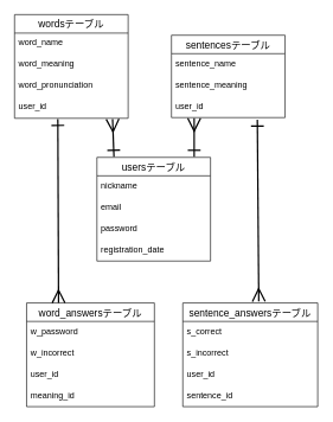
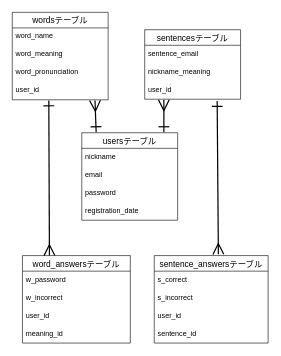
  <mxCell id="0" />
  <mxCell id="1" parent="0" />
  <mxCell id="2" value="usersテーブル" style="swimlane;fontStyle=0;childLayout=stackLayout;horizontal=1;startSize=26;horizontalStack=0;resizeParent=1;resizeParentMax=0;resizeLast=0;collapsible=1;marginBottom=0;align=center;fontSize=14;" parent="1" vertex="1"><mxGeometry x="136" y="221" width="160" height="146" as="geometry" /></mxCell>
  <mxCell id="3" value="nickname" style="text;strokeColor=none;fillColor=none;spacingLeft=4;spacingRight=4;overflow=hidden;rotatable=0;points=[[0,0.5],[1,0.5]];portConstraint=eastwest;fontSize=12;" parent="2" vertex="1"><mxGeometry y="26" width="160" height="30" as="geometry" /></mxCell>
  <mxCell id="4" value="email" style="text;strokeColor=none;fillColor=none;spacingLeft=4;spacingRight=4;overflow=hidden;rotatable=0;points=[[0,0.5],[1,0.5]];portConstraint=eastwest;fontSize=12;" parent="2" vertex="1"><mxGeometry y="56" width="160" height="30" as="geometry" /></mxCell>
  <mxCell id="5" value="password" style="text;strokeColor=none;fillColor=none;spacingLeft=4;spacingRight=4;overflow=hidden;rotatable=0;points=[[0,0.5],[1,0.5]];portConstraint=eastwest;fontSize=12;" parent="2" vertex="1"><mxGeometry y="86" width="160" height="30" as="geometry" /></mxCell>
  <mxCell id="6" value="registration_date" style="text;strokeColor=none;fillColor=none;spacingLeft=4;spacingRight=4;overflow=hidden;rotatable=0;points=[[0,0.5],[1,0.5]];portConstraint=eastwest;fontSize=12;" parent="2" vertex="1"><mxGeometry y="116" width="160" height="30" as="geometry" /></mxCell>
  <mxCell id="7" value="word_answersテーブル" style="swimlane;fontStyle=0;childLayout=stackLayout;horizontal=1;startSize=26;horizontalStack=0;resizeParent=1;resizeParentMax=0;resizeLast=0;collapsible=1;marginBottom=0;align=center;fontSize=14;" parent="1" vertex="1"><mxGeometry x="37" y="426" width="180" height="146" as="geometry" /></mxCell>
  <mxCell id="8" value="w_password" style="text;strokeColor=none;fillColor=none;spacingLeft=4;spacingRight=4;overflow=hidden;rotatable=0;points=[[0,0.5],[1,0.5]];portConstraint=eastwest;fontSize=12;" parent="7" vertex="1"><mxGeometry y="26" width="180" height="30" as="geometry" /></mxCell>
  <mxCell id="9" value="w_incorrect" style="text;strokeColor=none;fillColor=none;spacingLeft=4;spacingRight=4;overflow=hidden;rotatable=0;points=[[0,0.5],[1,0.5]];portConstraint=eastwest;fontSize=12;" parent="7" vertex="1"><mxGeometry y="56" width="180" height="30" as="geometry" /></mxCell>
  <mxCell id="10" value="user_id" style="text;strokeColor=none;fillColor=none;spacingLeft=4;spacingRight=4;overflow=hidden;rotatable=0;points=[[0,0.5],[1,0.5]];portConstraint=eastwest;fontSize=12;" parent="7" vertex="1"><mxGeometry y="86" width="180" height="30" as="geometry" /></mxCell>
  <mxCell id="11" value="meaning_id" style="text;strokeColor=none;fillColor=none;spacingLeft=4;spacingRight=4;overflow=hidden;rotatable=0;points=[[0,0.5],[1,0.5]];portConstraint=eastwest;fontSize=12;" vertex="1" parent="7"><mxGeometry y="116" width="180" height="30" as="geometry" /></mxCell>
  <mxCell id="12" value="wordsテーブル" style="swimlane;fontStyle=0;childLayout=stackLayout;horizontal=1;startSize=26;horizontalStack=0;resizeParent=1;resizeParentMax=0;resizeLast=0;collapsible=1;marginBottom=0;align=center;fontSize=14;" parent="1" vertex="1"><mxGeometry x="20" y="20" width="160" height="146" as="geometry" /></mxCell>
  <mxCell id="13" value="word_name" style="text;strokeColor=none;fillColor=none;spacingLeft=4;spacingRight=4;overflow=hidden;rotatable=0;points=[[0,0.5],[1,0.5]];portConstraint=eastwest;fontSize=12;" parent="12" vertex="1"><mxGeometry y="26" width="160" height="30" as="geometry" /></mxCell>
  <mxCell id="14" value="word_meaning" style="text;strokeColor=none;fillColor=none;spacingLeft=4;spacingRight=4;overflow=hidden;rotatable=0;points=[[0,0.5],[1,0.5]];portConstraint=eastwest;fontSize=12;" parent="12" vertex="1"><mxGeometry y="56" width="160" height="30" as="geometry" /></mxCell>
  <mxCell id="15" value="word_pronunciation" style="text;strokeColor=none;fillColor=none;spacingLeft=4;spacingRight=4;overflow=hidden;rotatable=0;points=[[0,0.5],[1,0.5]];portConstraint=eastwest;fontSize=12;" vertex="1" parent="12"><mxGeometry y="86" width="160" height="30" as="geometry" /></mxCell>
  <mxCell id="16" value="user_id" style="text;strokeColor=none;fillColor=none;spacingLeft=4;spacingRight=4;overflow=hidden;rotatable=0;points=[[0,0.5],[1,0.5]];portConstraint=eastwest;fontSize=12;" parent="12" vertex="1"><mxGeometry y="116" width="160" height="30" as="geometry" /></mxCell>
  <mxCell id="17" value="sentencesテーブル" style="swimlane;fontStyle=0;childLayout=stackLayout;horizontal=1;startSize=26;horizontalStack=0;resizeParent=1;resizeParentMax=0;resizeLast=0;collapsible=1;marginBottom=0;align=center;fontSize=14;" parent="1" vertex="1"><mxGeometry x="241" y="49" width="160" height="116" as="geometry" /></mxCell>
- <mxCell id="18" value="sentence_name" style="text;strokeColor=none;fillColor=none;spacingLeft=4;spacingRight=4;overflow=hidden;rotatable=0;points=[[0,0.5],[1,0.5]];portConstraint=eastwest;fontSize=12;" parent="17" vertex="1"><mxGeometry y="26" width="160" height="30" as="geometry" /></mxCell>
- <mxCell id="19" value="sentence_meaning" style="text;strokeColor=none;fillColor=none;spacingLeft=4;spacingRight=4;overflow=hidden;rotatable=0;points=[[0,0.5],[1,0.5]];portConstraint=eastwest;fontSize=12;" parent="17" vertex="1"><mxGeometry y="56" width="160" height="30" as="geometry" /></mxCell>
+ <mxCell id="18" value="sentence_email" style="text;strokeColor=none;fillColor=none;spacingLeft=4;spacingRight=4;overflow=hidden;rotatable=0;points=[[0,0.5],[1,0.5]];portConstraint=eastwest;fontSize=12;" parent="17" vertex="1"><mxGeometry y="26" width="160" height="30" as="geometry" /></mxCell>
+ <mxCell id="19" value="nickname_meaning" style="text;strokeColor=none;fillColor=none;spacingLeft=4;spacingRight=4;overflow=hidden;rotatable=0;points=[[0,0.5],[1,0.5]];portConstraint=eastwest;fontSize=12;" parent="17" vertex="1"><mxGeometry y="56" width="160" height="30" as="geometry" /></mxCell>
  <mxCell id="20" value="user_id" style="text;strokeColor=none;fillColor=none;spacingLeft=4;spacingRight=4;overflow=hidden;rotatable=0;points=[[0,0.5],[1,0.5]];portConstraint=eastwest;fontSize=12;" vertex="1" parent="17"><mxGeometry y="86" width="160" height="30" as="geometry" /></mxCell>
  <mxCell id="21" style="edgeStyle=none;html=1;exitX=0.15;exitY=-0.007;exitDx=0;exitDy=0;startArrow=ERone;startFill=0;endArrow=ERmany;endFill=0;strokeWidth=2;endSize=15;startSize=15;entryX=0.863;entryY=1.033;entryDx=0;entryDy=0;entryPerimeter=0;exitPerimeter=0;" parent="1" source="2" edge="1" target="16"><mxGeometry relative="1" as="geometry"><mxPoint x="376" y="247" as="targetPoint" /></mxGeometry></mxCell>
  <mxCell id="22" style="edgeStyle=none;html=1;entryX=0.2;entryY=1.033;entryDx=0;entryDy=0;startArrow=ERone;startFill=0;endArrow=ERmany;endFill=0;strokeWidth=2;endSize=15;startSize=15;entryPerimeter=0;" parent="1" target="20" edge="1"><mxGeometry relative="1" as="geometry"><mxPoint x="273" y="220" as="sourcePoint" /><mxPoint x="386" y="237" as="targetPoint" /></mxGeometry></mxCell>
  <mxCell id="23" value="sentence_answersテーブル" style="swimlane;fontStyle=0;childLayout=stackLayout;horizontal=1;startSize=26;horizontalStack=0;resizeParent=1;resizeParentMax=0;resizeLast=0;collapsible=1;marginBottom=0;align=center;fontSize=14;" vertex="1" parent="1"><mxGeometry x="257" y="426" width="190" height="146" as="geometry" /></mxCell>
  <mxCell id="24" value="s_correct" style="text;strokeColor=none;fillColor=none;spacingLeft=4;spacingRight=4;overflow=hidden;rotatable=0;points=[[0,0.5],[1,0.5]];portConstraint=eastwest;fontSize=12;" vertex="1" parent="23"><mxGeometry y="26" width="190" height="30" as="geometry" /></mxCell>
  <mxCell id="25" value="s_incorrect" style="text;strokeColor=none;fillColor=none;spacingLeft=4;spacingRight=4;overflow=hidden;rotatable=0;points=[[0,0.5],[1,0.5]];portConstraint=eastwest;fontSize=12;" vertex="1" parent="23"><mxGeometry y="56" width="190" height="30" as="geometry" /></mxCell>
  <mxCell id="26" value="user_id" style="text;strokeColor=none;fillColor=none;spacingLeft=4;spacingRight=4;overflow=hidden;rotatable=0;points=[[0,0.5],[1,0.5]];portConstraint=eastwest;fontSize=12;" vertex="1" parent="23"><mxGeometry y="86" width="190" height="30" as="geometry" /></mxCell>
  <mxCell id="27" value="sentence_id" style="text;strokeColor=none;fillColor=none;spacingLeft=4;spacingRight=4;overflow=hidden;rotatable=0;points=[[0,0.5],[1,0.5]];portConstraint=eastwest;fontSize=12;" vertex="1" parent="23"><mxGeometry y="116" width="190" height="30" as="geometry" /></mxCell>
  <mxCell id="28" style="edgeStyle=none;html=1;exitX=0.381;exitY=1.033;exitDx=0;exitDy=0;startArrow=ERone;startFill=0;endArrow=ERmany;endFill=0;strokeWidth=2;endSize=15;startSize=15;entryX=0.25;entryY=0;entryDx=0;entryDy=0;exitPerimeter=0;" edge="1" parent="1" source="16" target="7"><mxGeometry relative="1" as="geometry"><mxPoint x="168.08" y="176.99" as="targetPoint" /><mxPoint x="170" y="229.978" as="sourcePoint" /></mxGeometry></mxCell>
  <mxCell id="29" style="edgeStyle=none;html=1;exitX=0.756;exitY=1.1;exitDx=0;exitDy=0;startArrow=ERone;startFill=0;endArrow=ERmany;endFill=0;strokeWidth=2;endSize=15;startSize=15;exitPerimeter=0;entryX=0.563;entryY=-0.014;entryDx=0;entryDy=0;entryPerimeter=0;" edge="1" parent="1" source="20" target="23"><mxGeometry relative="1" as="geometry"><mxPoint x="362" y="420" as="targetPoint" /><mxPoint x="90.96" y="176.99" as="sourcePoint" /></mxGeometry></mxCell>
